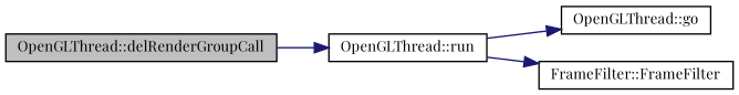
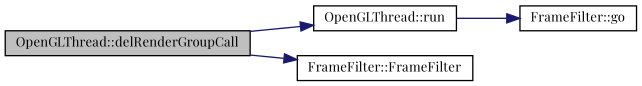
  digraph {
    fontname="Playfair Display"
    rankdir=LR
    node [color=black fillcolor=white fontname="Playfair Display" fontsize=10 shape=record style=filled]
    edge [color=midnightblue fontname="Playfair Display" fontsize=10 labelfontname=Helvetica labelfontsize=10 style=solid]
    n1 [fillcolor=grey75 fontcolor=black height=0.2 label="OpenGLThread::delRenderGroupCall" width=0.4]
    n2 [height=0.2 label="OpenGLThread::run" width=0.4]
-   n3 [height=0.2 label="OpenGLThread::go" width=0.4]
+   n3 [height=0.2 label="FrameFilter::go" width=0.4]
    n4 [height=0.2 label="FrameFilter::FrameFilter" width=0.4]
    n1 -> n2
    n2 -> n3
-   n2 -> n4
+   n1 -> n4
  }
